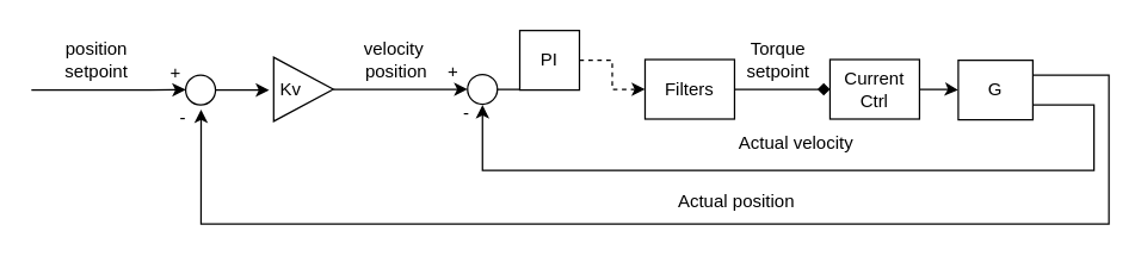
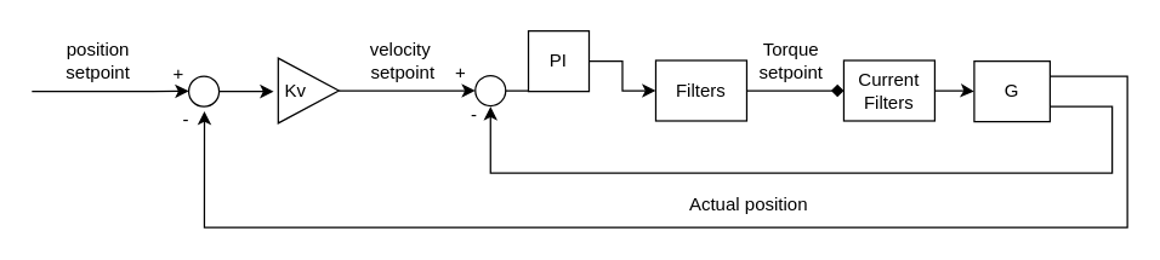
  <mxCell id="0" />
  <mxCell id="1" parent="0" />
  <mxCell id="2" value="G" style="rounded=0;whiteSpace=wrap;html=1;" parent="1" vertex="1"><mxGeometry x="642" y="40" width="50" height="40" as="geometry" /></mxCell>
  <mxCell id="3" style="edgeStyle=orthogonalEdgeStyle;rounded=0;orthogonalLoop=1;jettySize=auto;html=1;entryX=0.517;entryY=1.157;entryDx=0;entryDy=0;entryPerimeter=0;exitX=1;exitY=0.25;exitDx=0;exitDy=0;" parent="1" source="2" target="5" edge="1"><mxGeometry relative="1" as="geometry"><mxPoint x="47" y="200" as="targetPoint" /><mxPoint x="793" y="50" as="sourcePoint" /><Array as="points"><mxPoint x="743" y="50" /><mxPoint x="743" y="150" /><mxPoint x="134" y="150" /><mxPoint x="134" y="73" /></Array></mxGeometry></mxCell>
  <mxCell id="4" style="edgeStyle=orthogonalEdgeStyle;rounded=0;orthogonalLoop=1;jettySize=auto;html=1;" parent="1" source="5" edge="1"><mxGeometry relative="1" as="geometry"><mxPoint x="180" y="60" as="targetPoint" /></mxGeometry></mxCell>
  <mxCell id="5" value="" style="ellipse;whiteSpace=wrap;html=1;aspect=fixed;" parent="1" vertex="1"><mxGeometry x="124" y="50" width="20" height="20" as="geometry" /></mxCell>
  <mxCell id="6" style="edgeStyle=orthogonalEdgeStyle;rounded=0;orthogonalLoop=1;jettySize=auto;html=1;entryX=0;entryY=0.5;entryDx=0;entryDy=0;exitX=1.007;exitY=0.878;exitDx=0;exitDy=0;exitPerimeter=0;" parent="1" edge="1"><mxGeometry relative="1" as="geometry"><mxPoint x="20.56" y="60.041" as="sourcePoint" /><mxPoint x="124" y="59.76" as="targetPoint" /><Array as="points"><mxPoint x="100" y="60" /><mxPoint x="100" y="60" /></Array></mxGeometry></mxCell>
  <mxCell id="7" value="position&lt;br&gt;setpoint" style="text;html=1;align=center;verticalAlign=middle;resizable=0;points=[];autosize=1;strokeColor=none;fillColor=none;" parent="1" vertex="1"><mxGeometry x="29" y="20" width="70" height="40" as="geometry" /></mxCell>
  <mxCell id="8" value="+" style="text;html=1;align=center;verticalAlign=middle;resizable=0;points=[];autosize=1;strokeColor=none;fillColor=none;" parent="1" vertex="1"><mxGeometry x="102" y="34" width="30" height="30" as="geometry" /></mxCell>
  <mxCell id="9" value="-" style="text;html=1;align=center;verticalAlign=middle;resizable=0;points=[];autosize=1;strokeColor=none;fillColor=none;" parent="1" vertex="1"><mxGeometry x="107" y="64" width="30" height="30" as="geometry" /></mxCell>
- <mxCell id="10" value="velocity&amp;nbsp;&lt;br&gt;position" style="text;html=1;align=center;verticalAlign=middle;resizable=0;points=[];autosize=1;strokeColor=none;fillColor=none;" parent="1" vertex="1"><mxGeometry x="230" y="20" width="70" height="40" as="geometry" /></mxCell>
+ <mxCell id="10" value="velocity&amp;nbsp;&lt;br&gt;setpoint" style="text;html=1;align=center;verticalAlign=middle;resizable=0;points=[];autosize=1;strokeColor=none;fillColor=none;" parent="1" vertex="1"><mxGeometry x="230" y="20" width="70" height="40" as="geometry" /></mxCell>
  <mxCell id="11" value="Kv&amp;nbsp; &amp;nbsp; &amp;nbsp;" style="triangle;whiteSpace=wrap;html=1;" parent="1" vertex="1"><mxGeometry x="183" y="38" width="40" height="43" as="geometry" /></mxCell>
  <mxCell id="12" style="edgeStyle=orthogonalEdgeStyle;rounded=0;orthogonalLoop=1;jettySize=auto;html=1;entryX=0;entryY=0.5;entryDx=0;entryDy=0;exitX=1;exitY=0.5;exitDx=0;exitDy=0;" parent="1" source="11" target="14" edge="1"><mxGeometry relative="1" as="geometry"><mxPoint x="183" y="59.5" as="sourcePoint" /><mxPoint x="243" y="59.5" as="targetPoint" /></mxGeometry></mxCell>
  <mxCell id="13" style="edgeStyle=orthogonalEdgeStyle;rounded=0;orthogonalLoop=1;jettySize=auto;html=1;entryX=0;entryY=0.5;entryDx=0;entryDy=0;" parent="1" source="14" target="16" edge="1"><mxGeometry relative="1" as="geometry" /></mxCell>
  <mxCell id="14" value="" style="ellipse;whiteSpace=wrap;html=1;aspect=fixed;" parent="1" vertex="1"><mxGeometry x="313" y="49.5" width="20" height="20" as="geometry" /></mxCell>
- <mxCell id="15" style="edgeStyle=orthogonalEdgeStyle;rounded=0;orthogonalLoop=1;jettySize=auto;html=1;entryX=0;entryY=0.5;entryDx=0;entryDy=0;dashed=1;" parent="1" source="16" target="18" edge="1"><mxGeometry relative="1" as="geometry" /></mxCell>
+ <mxCell id="15" style="edgeStyle=orthogonalEdgeStyle;rounded=0;orthogonalLoop=1;jettySize=auto;html=1;entryX=0;entryY=0.5;entryDx=0;entryDy=0;" parent="1" source="16" target="18" edge="1"><mxGeometry relative="1" as="geometry" /></mxCell>
  <mxCell id="16" value="PI" style="rounded=0;whiteSpace=wrap;html=1;" parent="1" vertex="1"><mxGeometry x="348" y="20" width="40" height="40" as="geometry" /></mxCell>
  <mxCell id="17" style="edgeStyle=orthogonalEdgeStyle;rounded=0;orthogonalLoop=1;jettySize=auto;html=1;entryX=0;entryY=0.5;entryDx=0;entryDy=0;endArrow=diamond;" parent="1" source="18" target="20" edge="1"><mxGeometry relative="1" as="geometry"><mxPoint x="523" y="59.5" as="targetPoint" /></mxGeometry></mxCell>
  <mxCell id="18" value="Filters" style="rounded=0;whiteSpace=wrap;html=1;" parent="1" vertex="1"><mxGeometry x="432" y="39.5" width="60" height="40" as="geometry" /></mxCell>
  <mxCell id="19" style="edgeStyle=orthogonalEdgeStyle;rounded=0;orthogonalLoop=1;jettySize=auto;html=1;entryX=0;entryY=0.5;entryDx=0;entryDy=0;" parent="1" source="20" target="2" edge="1"><mxGeometry relative="1" as="geometry" /></mxCell>
- <mxCell id="20" value="Current&lt;br&gt;Ctrl" style="rounded=0;whiteSpace=wrap;html=1;" parent="1" vertex="1"><mxGeometry x="556" y="39.5" width="60" height="40" as="geometry" /></mxCell>
+ <mxCell id="20" value="Current&lt;br&gt;Filters" style="rounded=0;whiteSpace=wrap;html=1;" parent="1" vertex="1"><mxGeometry x="556" y="39.5" width="60" height="40" as="geometry" /></mxCell>
  <mxCell id="21" style="edgeStyle=orthogonalEdgeStyle;rounded=0;orthogonalLoop=1;jettySize=auto;html=1;exitX=1;exitY=0.75;exitDx=0;exitDy=0;" parent="1" source="2" edge="1"><mxGeometry relative="1" as="geometry"><mxPoint x="323" y="70" as="targetPoint" /><mxPoint x="733" y="59.5" as="sourcePoint" /><Array as="points"><mxPoint x="733" y="70" /><mxPoint x="733" y="114" /></Array></mxGeometry></mxCell>
  <mxCell id="22" value="Actual position" style="text;html=1;align=center;verticalAlign=middle;resizable=0;points=[];autosize=1;strokeColor=none;fillColor=none;" parent="1" vertex="1"><mxGeometry x="443" y="120" width="100" height="30" as="geometry" /></mxCell>
- <mxCell id="23" value="Actual velocity" style="text;html=1;align=center;verticalAlign=middle;resizable=0;points=[];autosize=1;strokeColor=none;fillColor=none;" parent="1" vertex="1"><mxGeometry x="483" y="81" width="100" height="30" as="geometry" /></mxCell>
  <mxCell id="24" value="-" style="text;html=1;align=center;verticalAlign=middle;resizable=0;points=[];autosize=1;strokeColor=none;fillColor=none;" parent="1" vertex="1"><mxGeometry x="297" y="61" width="30" height="30" as="geometry" /></mxCell>
  <mxCell id="25" value="+" style="text;html=1;align=center;verticalAlign=middle;resizable=0;points=[];autosize=1;strokeColor=none;fillColor=none;" parent="1" vertex="1"><mxGeometry x="288" y="33" width="30" height="30" as="geometry" /></mxCell>
  <mxCell id="26" value="Torque&lt;br&gt;setpoint" style="text;html=1;align=center;verticalAlign=middle;resizable=0;points=[];autosize=1;strokeColor=none;fillColor=none;" parent="1" vertex="1"><mxGeometry x="486" y="20" width="70" height="40" as="geometry" /></mxCell>
